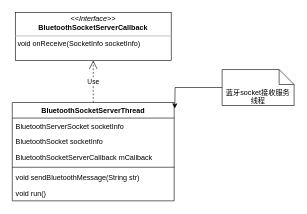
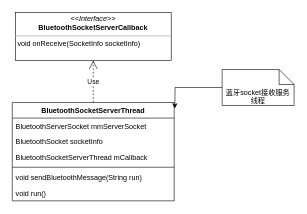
  <mxCell id="0" />
  <mxCell id="1" parent="0" />
  <mxCell id="2" value="BluetoothSocketServerThread" style="swimlane;fontStyle=1;align=center;verticalAlign=top;childLayout=stackLayout;horizontal=1;startSize=26;horizontalStack=0;resizeParent=1;resizeParentMax=0;resizeLast=0;collapsible=1;marginBottom=0;" vertex="1" parent="1"><mxGeometry x="20" y="170" width="270" height="164" as="geometry" /></mxCell>
- <mxCell id="3" value="BluetoothServerSocket socketInfo" style="text;strokeColor=none;fillColor=none;align=left;verticalAlign=top;spacingLeft=4;spacingRight=4;overflow=hidden;rotatable=0;points=[[0,0.5],[1,0.5]];portConstraint=eastwest;" vertex="1" parent="2"><mxGeometry y="26" width="270" height="26" as="geometry" /></mxCell>
+ <mxCell id="3" value="BluetoothServerSocket mmServerSocket" style="text;strokeColor=none;fillColor=none;align=left;verticalAlign=top;spacingLeft=4;spacingRight=4;overflow=hidden;rotatable=0;points=[[0,0.5],[1,0.5]];portConstraint=eastwest;" vertex="1" parent="2"><mxGeometry y="26" width="270" height="26" as="geometry" /></mxCell>
  <mxCell id="4" value="BluetoothSocket socketInfo" style="text;strokeColor=none;fillColor=none;align=left;verticalAlign=top;spacingLeft=4;spacingRight=4;overflow=hidden;rotatable=0;points=[[0,0.5],[1,0.5]];portConstraint=eastwest;" vertex="1" parent="2"><mxGeometry y="52" width="270" height="26" as="geometry" /></mxCell>
- <mxCell id="5" value="BluetoothSocketServerCallback mCallback" style="text;strokeColor=none;fillColor=none;align=left;verticalAlign=top;spacingLeft=4;spacingRight=4;overflow=hidden;rotatable=0;points=[[0,0.5],[1,0.5]];portConstraint=eastwest;" vertex="1" parent="2"><mxGeometry y="78" width="270" height="26" as="geometry" /></mxCell>
+ <mxCell id="5" value="BluetoothSocketServerThread mCallback" style="text;strokeColor=none;fillColor=none;align=left;verticalAlign=top;spacingLeft=4;spacingRight=4;overflow=hidden;rotatable=0;points=[[0,0.5],[1,0.5]];portConstraint=eastwest;" vertex="1" parent="2"><mxGeometry y="78" width="270" height="26" as="geometry" /></mxCell>
  <mxCell id="6" value="" style="line;strokeWidth=1;fillColor=none;align=left;verticalAlign=middle;spacingTop=-1;spacingLeft=3;spacingRight=3;rotatable=0;labelPosition=right;points=[];portConstraint=eastwest;" vertex="1" parent="2"><mxGeometry y="104" width="270" height="8" as="geometry" /></mxCell>
- <mxCell id="7" value="void sendBluetoothMessage(String str)" style="text;strokeColor=none;fillColor=none;align=left;verticalAlign=top;spacingLeft=4;spacingRight=4;overflow=hidden;rotatable=0;points=[[0,0.5],[1,0.5]];portConstraint=eastwest;" vertex="1" parent="2"><mxGeometry y="112" width="270" height="26" as="geometry" /></mxCell>
+ <mxCell id="7" value="void sendBluetoothMessage(String run)" style="text;strokeColor=none;fillColor=none;align=left;verticalAlign=top;spacingLeft=4;spacingRight=4;overflow=hidden;rotatable=0;points=[[0,0.5],[1,0.5]];portConstraint=eastwest;" vertex="1" parent="2"><mxGeometry y="112" width="270" height="26" as="geometry" /></mxCell>
  <mxCell id="8" value="void run()" style="text;strokeColor=none;fillColor=none;align=left;verticalAlign=top;spacingLeft=4;spacingRight=4;overflow=hidden;rotatable=0;points=[[0,0.5],[1,0.5]];portConstraint=eastwest;" vertex="1" parent="2"><mxGeometry y="138" width="270" height="26" as="geometry" /></mxCell>
  <mxCell id="9" style="edgeStyle=orthogonalEdgeStyle;rounded=0;orthogonalLoop=1;jettySize=auto;html=1;" edge="1" parent="1" source="10"><mxGeometry relative="1" as="geometry"><mxPoint x="291" y="180" as="targetPoint" /></mxGeometry></mxCell>
  <mxCell id="10" value="蓝牙socket接收服务线程" style="shape=note2;boundedLbl=1;whiteSpace=wrap;html=1;size=25;verticalAlign=top;align=center;" vertex="1" parent="1"><mxGeometry x="370" y="115" width="120" height="60" as="geometry" /></mxCell>
  <mxCell id="11" value="&lt;p style=&quot;margin: 0px ; margin-top: 4px ; text-align: center&quot;&gt;&lt;i&gt;&amp;lt;&amp;lt;Interface&amp;gt;&amp;gt;&lt;/i&gt;&lt;br&gt;&lt;b&gt;BluetoothSocketServerCallback&lt;/b&gt;&lt;br&gt;&lt;/p&gt;&lt;hr size=&quot;1&quot;&gt;&lt;p style=&quot;margin: 0px ; margin-left: 4px&quot;&gt;void onReceive(SocketInfo socketInfo)&lt;br&gt;&lt;/p&gt;" style="verticalAlign=top;align=left;overflow=fill;fontSize=12;fontFamily=Helvetica;html=1;" vertex="1" parent="1"><mxGeometry x="25" y="20" width="260" height="80" as="geometry" /></mxCell>
  <mxCell id="12" value="Use" style="endArrow=open;endSize=12;dashed=1;html=1;" edge="1" parent="1" source="2" target="11"><mxGeometry width="160" relative="1" as="geometry"><mxPoint x="70" y="130" as="sourcePoint" /><mxPoint x="230" y="130" as="targetPoint" /></mxGeometry></mxCell>
